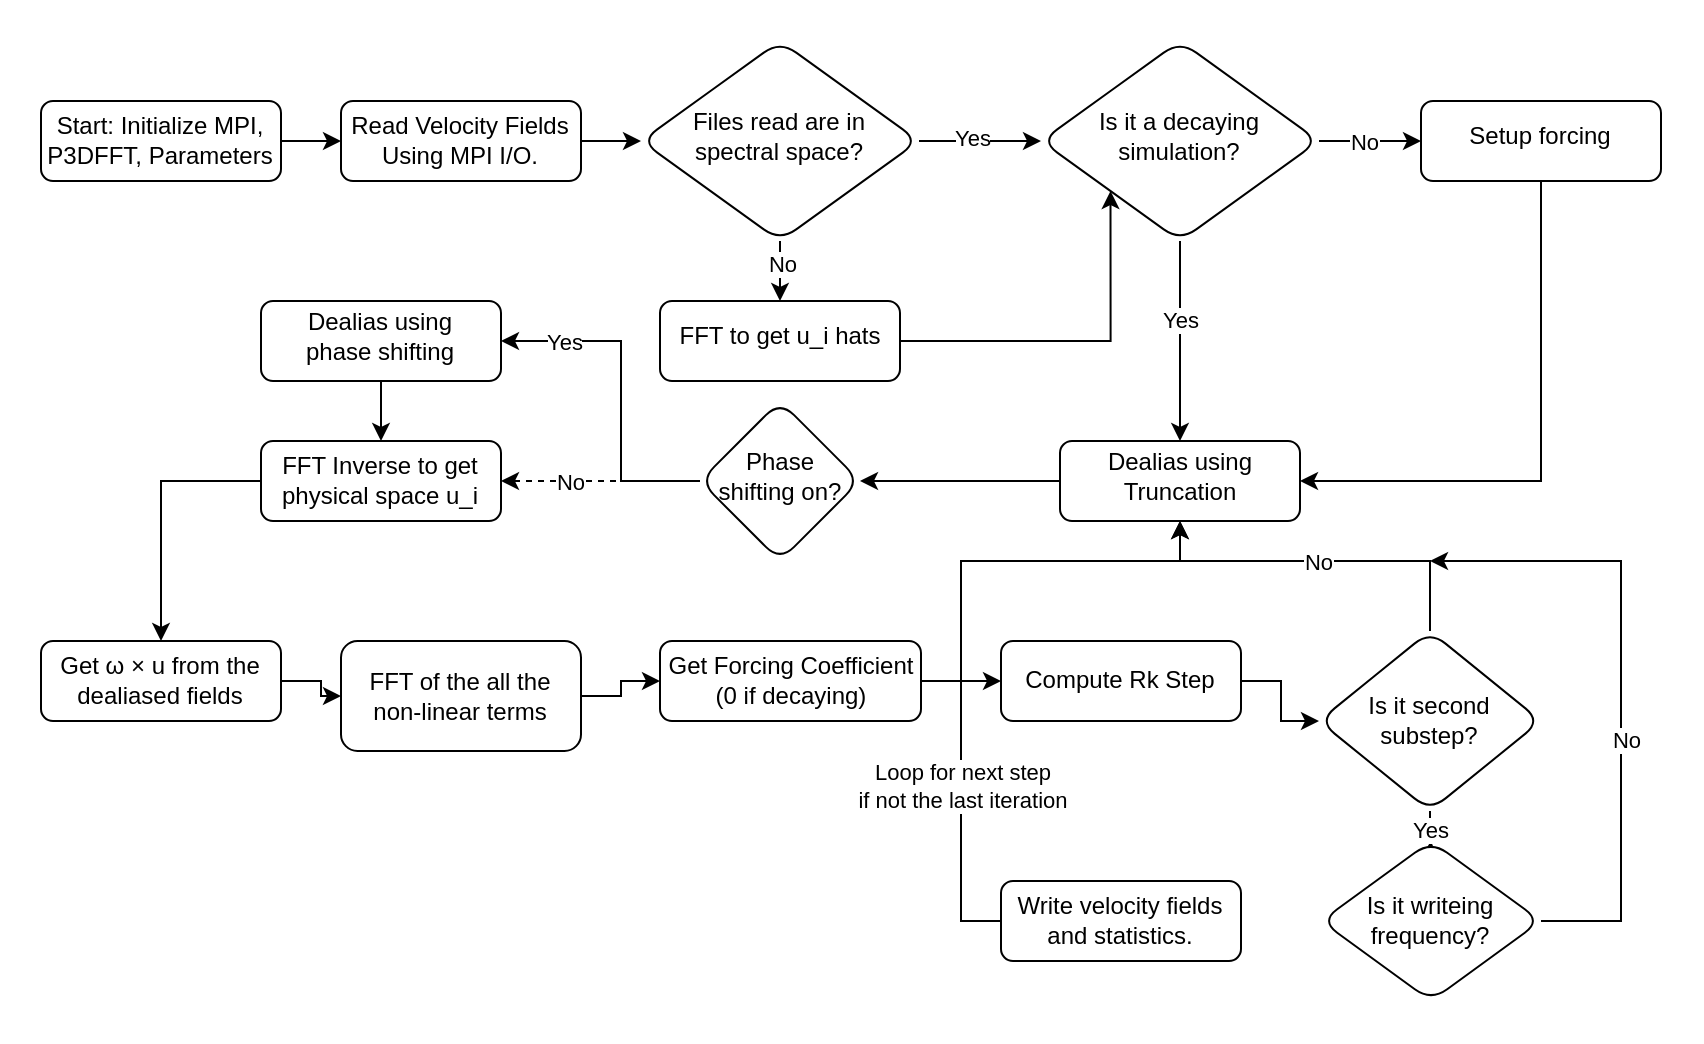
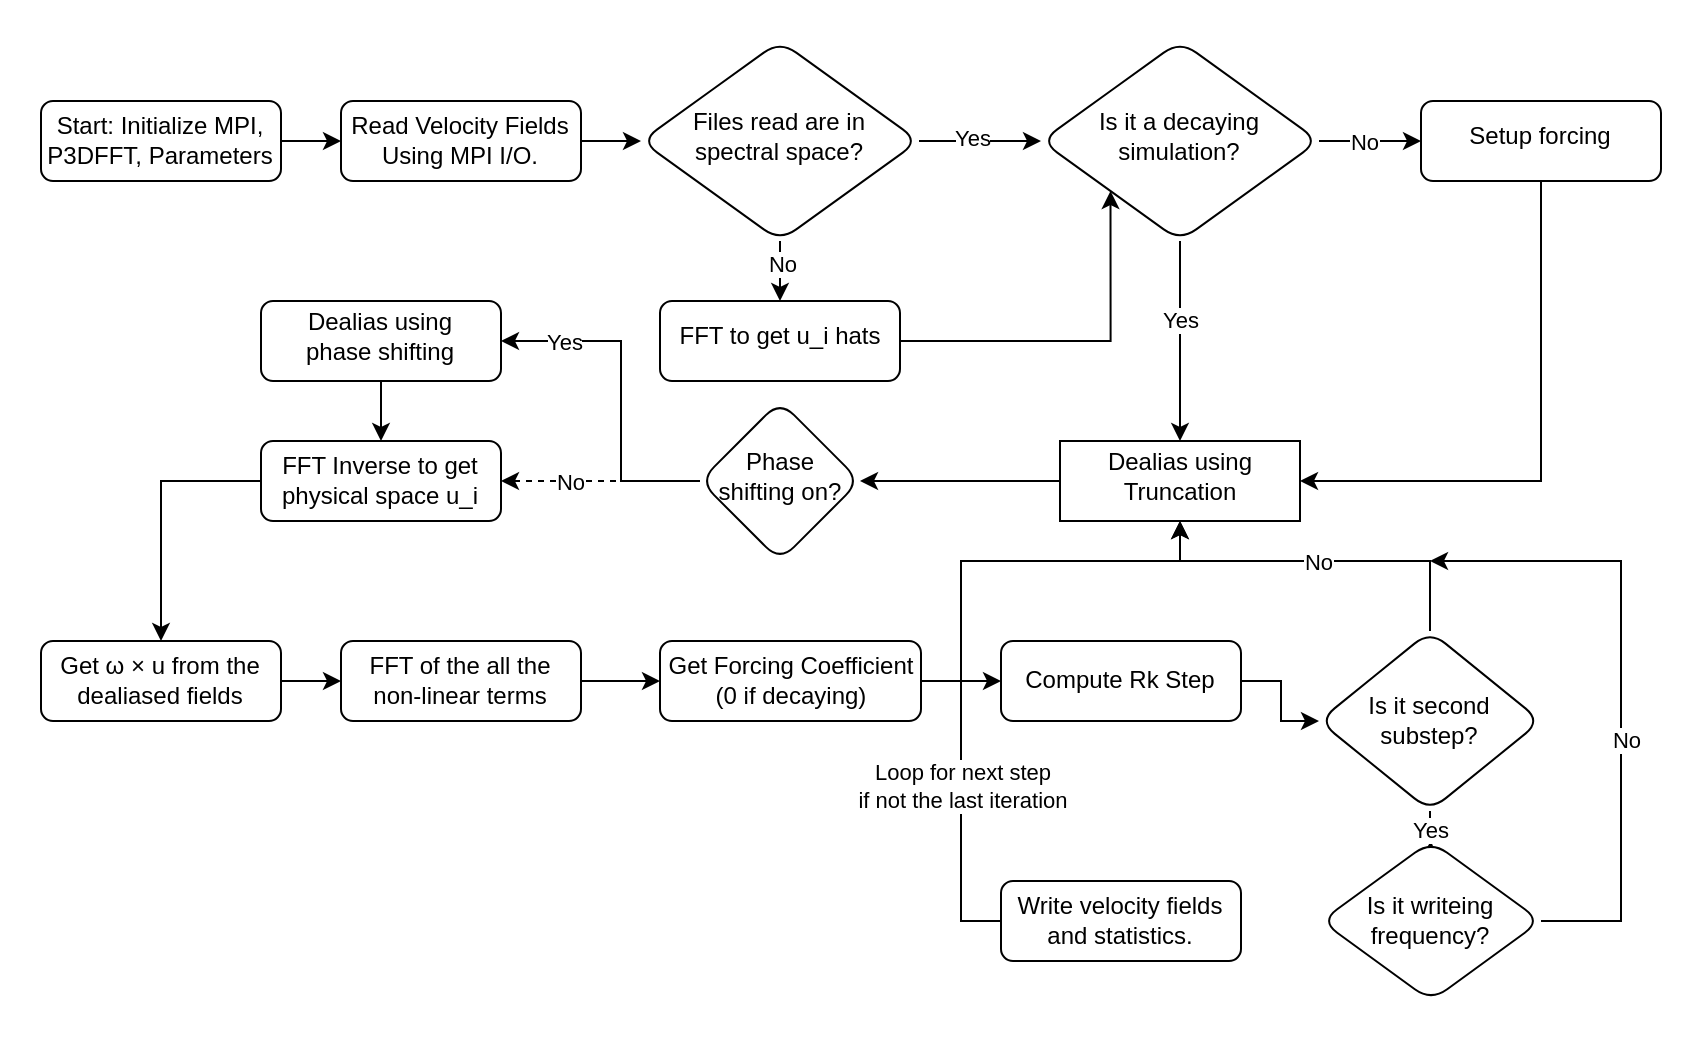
  <mxCell id="0" />
  <mxCell id="1" parent="0" />
  <mxCell id="2" style="edgeStyle=orthogonalEdgeStyle;rounded=0;orthogonalLoop=1;jettySize=auto;html=1;" edge="1" parent="1" source="3" target="10"><mxGeometry relative="1" as="geometry" /></mxCell>
  <mxCell id="3" value="Start: Initialize MPI, P3DFFT, Parameters" style="rounded=1;whiteSpace=wrap;html=1;fontSize=12;glass=0;strokeWidth=1;shadow=0;" parent="1" vertex="1"><mxGeometry x="20" y="50" width="120" height="40" as="geometry" /></mxCell>
  <mxCell id="4" value="" style="edgeStyle=orthogonalEdgeStyle;rounded=0;orthogonalLoop=1;jettySize=auto;html=1;" edge="1" parent="1" source="8" target="12"><mxGeometry relative="1" as="geometry" /></mxCell>
  <mxCell id="5" value="&lt;div&gt;No&lt;/div&gt;" style="edgeLabel;html=1;align=center;verticalAlign=middle;resizable=0;points=[];" vertex="1" connectable="0" parent="4"><mxGeometry x="-0.075" y="-2" relative="1" as="geometry"><mxPoint x="-1" y="-6" as="offset" /></mxGeometry></mxCell>
  <mxCell id="6" value="" style="edgeStyle=orthogonalEdgeStyle;rounded=0;orthogonalLoop=1;jettySize=auto;html=1;" edge="1" parent="1" source="8" target="17"><mxGeometry relative="1" as="geometry" /></mxCell>
  <mxCell id="7" value="&lt;div&gt;Yes&lt;/div&gt;" style="edgeLabel;html=1;align=center;verticalAlign=middle;resizable=0;points=[];" vertex="1" connectable="0" parent="6"><mxGeometry x="0.024" y="1" relative="1" as="geometry"><mxPoint x="-5" y="-1" as="offset" /></mxGeometry></mxCell>
  <mxCell id="8" value="&lt;div&gt;Files read are in spectral space?&lt;/div&gt;" style="rhombus;whiteSpace=wrap;html=1;shadow=0;fontFamily=Helvetica;fontSize=12;align=center;strokeWidth=1;spacing=6;spacingTop=-4;rounded=1;" parent="1" vertex="1"><mxGeometry x="320" width="139" height="100" as="geometry" y="20" /></mxCell>
  <mxCell id="9" style="edgeStyle=orthogonalEdgeStyle;rounded=0;orthogonalLoop=1;jettySize=auto;html=1;" edge="1" parent="1" source="10" target="8"><mxGeometry relative="1" as="geometry" /></mxCell>
  <mxCell id="10" value="&lt;div&gt;Read Velocity Fields&lt;/div&gt;&lt;div&gt;Using MPI I/O.&lt;br&gt;&lt;/div&gt;" style="rounded=1;whiteSpace=wrap;html=1;" vertex="1" parent="1"><mxGeometry x="170" y="50" width="120" height="40" as="geometry" /></mxCell>
  <mxCell id="11" style="edgeStyle=orthogonalEdgeStyle;rounded=0;orthogonalLoop=1;jettySize=auto;html=1;entryX=0;entryY=1;entryDx=0;entryDy=0;" edge="1" parent="1" source="12" target="17"><mxGeometry relative="1" as="geometry" /></mxCell>
  <mxCell id="12" value="FFT to get u_i hats" style="rounded=1;whiteSpace=wrap;html=1;shadow=0;strokeWidth=1;spacing=6;spacingTop=-4;" vertex="1" parent="1"><mxGeometry x="329.5" y="150" width="120" height="40" as="geometry" /></mxCell>
  <mxCell id="13" value="" style="edgeStyle=orthogonalEdgeStyle;rounded=0;orthogonalLoop=1;jettySize=auto;html=1;" edge="1" parent="1" source="17" target="19"><mxGeometry relative="1" as="geometry" /></mxCell>
  <mxCell id="14" value="No" style="edgeLabel;html=1;align=center;verticalAlign=middle;resizable=0;points=[];" vertex="1" connectable="0" parent="13"><mxGeometry x="-0.463" y="-1" relative="1" as="geometry"><mxPoint x="8" y="-1" as="offset" /></mxGeometry></mxCell>
  <mxCell id="15" value="" style="edgeStyle=orthogonalEdgeStyle;rounded=0;orthogonalLoop=1;jettySize=auto;html=1;" edge="1" parent="1" source="17" target="21"><mxGeometry relative="1" as="geometry" /></mxCell>
  <mxCell id="16" value="&lt;div&gt;Yes&lt;/div&gt;" style="edgeLabel;html=1;align=center;verticalAlign=middle;resizable=0;points=[];" vertex="1" connectable="0" parent="15"><mxGeometry x="-0.22" y="3" relative="1" as="geometry"><mxPoint x="-3" as="offset" /></mxGeometry></mxCell>
  <mxCell id="17" value="&lt;div&gt;Is it a decaying simulation?&lt;br&gt;&lt;/div&gt;" style="rhombus;whiteSpace=wrap;html=1;shadow=0;fontFamily=Helvetica;fontSize=12;align=center;strokeWidth=1;spacing=6;spacingTop=-4;rounded=1;" vertex="1" parent="1"><mxGeometry x="520" width="139" height="100" as="geometry" y="20" /></mxCell>
  <mxCell id="18" style="edgeStyle=orthogonalEdgeStyle;rounded=0;orthogonalLoop=1;jettySize=auto;html=1;entryX=1;entryY=0.5;entryDx=0;entryDy=0;" edge="1" parent="1" source="19" target="21"><mxGeometry relative="1" as="geometry"><Array as="points"><mxPoint x="770" y="240" /></Array></mxGeometry></mxCell>
  <mxCell id="19" value="&lt;div&gt;Setup forcing&lt;/div&gt;" style="rounded=1;whiteSpace=wrap;html=1;shadow=0;strokeWidth=1;spacing=6;spacingTop=-4;" vertex="1" parent="1"><mxGeometry x="710" y="50" width="120" height="40" as="geometry" /></mxCell>
  <mxCell id="20" value="" style="edgeStyle=orthogonalEdgeStyle;rounded=0;orthogonalLoop=1;jettySize=auto;html=1;" edge="1" parent="1" source="21" target="26"><mxGeometry relative="1" as="geometry" /></mxCell>
- <mxCell id="21" value="Dealias using Truncation" style="rounded=1;shadow=0;strokeWidth=1;spacing=6;spacingTop=-4;labelPosition=center;verticalLabelPosition=middle;align=center;verticalAlign=middle;labelBackgroundColor=none;whiteSpace=wrap;html=1;" vertex="1" parent="1"><mxGeometry x="529.5" y="220" width="120" height="40" as="geometry" /></mxCell>
+ <mxCell id="21" value="Dealias using Truncation" style="shadow=0;strokeWidth=1;spacing=6;spacingTop=-4;labelPosition=center;verticalLabelPosition=middle;align=center;verticalAlign=middle;labelBackgroundColor=none;whiteSpace=wrap;html=1;rounded=0;" vertex="1" parent="1"><mxGeometry x="529.5" y="220" width="120" height="40" as="geometry" /></mxCell>
  <mxCell id="22" value="" style="edgeStyle=orthogonalEdgeStyle;rounded=0;orthogonalLoop=1;jettySize=auto;html=1;" edge="1" parent="1" source="26" target="28"><mxGeometry relative="1" as="geometry"><Array as="points"><mxPoint x="310" y="240" /><mxPoint x="310" y="170" /></Array></mxGeometry></mxCell>
  <mxCell id="23" value="Yes" style="edgeLabel;html=1;align=center;verticalAlign=middle;resizable=0;points=[];" vertex="1" connectable="0" parent="22"><mxGeometry x="0.729" relative="1" as="geometry"><mxPoint x="9" as="offset" /></mxGeometry></mxCell>
  <mxCell id="24" style="edgeStyle=orthogonalEdgeStyle;rounded=0;orthogonalLoop=1;jettySize=auto;html=1;entryX=1;entryY=0.5;entryDx=0;entryDy=0;dashed=1;" edge="1" parent="1" source="26" target="30"><mxGeometry relative="1" as="geometry"><mxPoint x="160" y="240" as="targetPoint" /></mxGeometry></mxCell>
  <mxCell id="25" value="No" style="edgeLabel;html=1;align=center;verticalAlign=middle;resizable=0;points=[];" vertex="1" connectable="0" parent="24"><mxGeometry x="0.552" relative="1" as="geometry"><mxPoint x="12" as="offset" /></mxGeometry></mxCell>
  <mxCell id="26" value="Phase shifting on?" style="rhombus;whiteSpace=wrap;html=1;rounded=1;shadow=0;strokeWidth=1;spacing=6;spacingTop=-4;" vertex="1" parent="1"><mxGeometry x="349.5" y="200" width="80" height="80" as="geometry" /></mxCell>
  <mxCell id="27" style="edgeStyle=orthogonalEdgeStyle;rounded=0;orthogonalLoop=1;jettySize=auto;html=1;entryX=0.5;entryY=0;entryDx=0;entryDy=0;" edge="1" parent="1" source="28" target="30"><mxGeometry relative="1" as="geometry" /></mxCell>
  <mxCell id="28" value="&lt;div&gt;Dealias using&lt;/div&gt;&lt;div&gt;phase shifting&lt;/div&gt;" style="whiteSpace=wrap;html=1;rounded=1;shadow=0;strokeWidth=1;spacing=6;spacingTop=-4;" vertex="1" parent="1"><mxGeometry x="130" y="150" width="120" height="40" as="geometry" /></mxCell>
  <mxCell id="29" value="" style="edgeStyle=orthogonalEdgeStyle;rounded=0;orthogonalLoop=1;jettySize=auto;html=1;" edge="1" parent="1" source="30" target="32"><mxGeometry relative="1" as="geometry"><Array as="points"><mxPoint x="80" y="240" /></Array></mxGeometry></mxCell>
  <mxCell id="30" value="FFT Inverse to get physical space u_i" style="rounded=1;whiteSpace=wrap;html=1;" vertex="1" parent="1"><mxGeometry x="130" y="220" width="120" height="40" as="geometry" /></mxCell>
  <mxCell id="31" value="" style="edgeStyle=orthogonalEdgeStyle;rounded=0;orthogonalLoop=1;jettySize=auto;html=1;" edge="1" parent="1" source="32" target="34"><mxGeometry relative="1" as="geometry" /></mxCell>
  <mxCell id="32" value="Get ω × u from the dealiased fields" style="whiteSpace=wrap;html=1;rounded=1;" vertex="1" parent="1"><mxGeometry x="20" y="320" width="120" height="40" as="geometry" /></mxCell>
  <mxCell id="33" value="" style="edgeStyle=orthogonalEdgeStyle;rounded=0;orthogonalLoop=1;jettySize=auto;html=1;" edge="1" parent="1" source="34" target="36"><mxGeometry relative="1" as="geometry" /></mxCell>
- <mxCell id="34" value="&lt;div&gt;FFT of the all the&lt;/div&gt;&lt;div&gt;non-linear terms&lt;/div&gt;" style="whiteSpace=wrap;html=1;rounded=1;" vertex="1" parent="1"><mxGeometry x="170" y="320" width="120" height="55" as="geometry" /></mxCell>
+ <mxCell id="34" value="&lt;div&gt;FFT of the all the&lt;/div&gt;&lt;div&gt;non-linear terms&lt;/div&gt;" style="whiteSpace=wrap;html=1;rounded=1;" vertex="1" parent="1"><mxGeometry x="170" y="320" width="120" height="40" as="geometry" /></mxCell>
  <mxCell id="35" value="" style="edgeStyle=orthogonalEdgeStyle;rounded=0;orthogonalLoop=1;jettySize=auto;html=1;" edge="1" parent="1" source="36" target="38"><mxGeometry relative="1" as="geometry" /></mxCell>
  <mxCell id="36" value="&lt;div&gt;Get Forcing Coefficient&lt;/div&gt;&lt;div&gt;(0 if decaying)&lt;br&gt;&lt;/div&gt;" style="whiteSpace=wrap;html=1;rounded=1;" vertex="1" parent="1"><mxGeometry x="329.5" y="320" width="130.5" height="40" as="geometry" /></mxCell>
  <mxCell id="37" value="" style="edgeStyle=orthogonalEdgeStyle;rounded=0;orthogonalLoop=1;jettySize=auto;html=1;" edge="1" parent="1" source="38" target="43"><mxGeometry relative="1" as="geometry" /></mxCell>
  <mxCell id="38" value="Compute Rk Step" style="whiteSpace=wrap;html=1;rounded=1;" vertex="1" parent="1"><mxGeometry x="500" y="320" width="120" height="40" as="geometry" /></mxCell>
  <mxCell id="39" style="edgeStyle=orthogonalEdgeStyle;rounded=0;orthogonalLoop=1;jettySize=auto;html=1;entryX=0.5;entryY=1;entryDx=0;entryDy=0;" edge="1" parent="1" source="43" target="21"><mxGeometry relative="1" as="geometry"><Array as="points"><mxPoint x="715" y="280" /><mxPoint x="590" y="280" /></Array></mxGeometry></mxCell>
  <mxCell id="40" value="No" style="edgeLabel;html=1;align=center;verticalAlign=middle;resizable=0;points=[];" vertex="1" connectable="0" parent="39"><mxGeometry x="0.019" relative="1" as="geometry"><mxPoint x="1" as="offset" /></mxGeometry></mxCell>
  <mxCell id="41" value="" style="edgeStyle=orthogonalEdgeStyle;rounded=0;orthogonalLoop=1;jettySize=auto;html=1;" edge="1" parent="1" source="43" target="46"><mxGeometry relative="1" as="geometry" /></mxCell>
  <mxCell id="42" value="Yes" style="edgeLabel;html=1;align=center;verticalAlign=middle;resizable=0;points=[];" vertex="1" connectable="0" parent="41"><mxGeometry x="-0.042" relative="1" as="geometry"><mxPoint y="-3" as="offset" /></mxGeometry></mxCell>
  <mxCell id="43" value="Is it second substep?" style="rhombus;whiteSpace=wrap;html=1;rounded=1;" vertex="1" parent="1"><mxGeometry x="659" y="315" width="111" height="90" as="geometry" /></mxCell>
  <mxCell id="44" style="edgeStyle=orthogonalEdgeStyle;rounded=0;orthogonalLoop=1;jettySize=auto;html=1;exitX=1;exitY=0.5;exitDx=0;exitDy=0;" edge="1" parent="1" source="46"><mxGeometry relative="1" as="geometry"><mxPoint x="714.5" y="280" as="targetPoint" /><mxPoint x="770" y="465" as="sourcePoint" /><Array as="points"><mxPoint x="810" y="460" /><mxPoint x="810" y="280" /></Array></mxGeometry></mxCell>
  <mxCell id="45" value="No" style="edgeLabel;html=1;align=center;verticalAlign=middle;resizable=0;points=[];" vertex="1" connectable="0" parent="44"><mxGeometry x="-0.264" y="-2" relative="1" as="geometry"><mxPoint y="-15" as="offset" /></mxGeometry></mxCell>
  <mxCell id="46" value="Is it writeing frequency?" style="rhombus;whiteSpace=wrap;html=1;rounded=1;" vertex="1" parent="1"><mxGeometry x="660" y="420" width="110" height="80" as="geometry" /></mxCell>
  <mxCell id="47" style="edgeStyle=orthogonalEdgeStyle;rounded=0;orthogonalLoop=1;jettySize=auto;html=1;entryX=0.5;entryY=1;entryDx=0;entryDy=0;" edge="1" parent="1" source="49" target="21"><mxGeometry relative="1" as="geometry"><Array as="points"><mxPoint x="480" y="460" /><mxPoint x="480" y="280" /><mxPoint x="590" y="280" /></Array></mxGeometry></mxCell>
  <mxCell id="48" value="&lt;div&gt;Loop for next step&lt;/div&gt;if not the last iteration" style="edgeLabel;html=1;align=center;verticalAlign=middle;resizable=0;points=[];" vertex="1" connectable="0" parent="47"><mxGeometry x="-0.52" relative="1" as="geometry"><mxPoint y="-9" as="offset" /></mxGeometry></mxCell>
  <mxCell id="49" value="Write velocity fields and statistics." style="whiteSpace=wrap;html=1;rounded=1;" vertex="1" parent="1"><mxGeometry x="500" y="440" width="120" height="40" as="geometry" /></mxCell>
